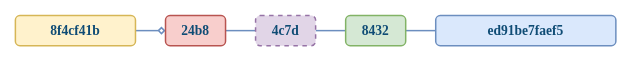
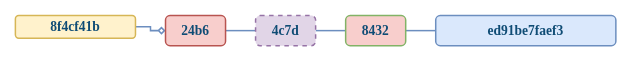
  <mxCell id="0" />
  <mxCell id="1" parent="0" />
  <mxCell id="2" style="edgeStyle=orthogonalEdgeStyle;rounded=0;orthogonalLoop=1;jettySize=auto;html=1;entryX=0;entryY=0.5;entryDx=0;entryDy=0;strokeWidth=2;strokeColor=#6C8EBF;endArrow=diamond;endFill=0;fontColor=#0F4C75;fontFamily=Comic Sans MS;fontStyle=1;" parent="1" source="3" target="5" edge="1"><mxGeometry relative="1" as="geometry" /></mxCell>
- <mxCell id="3" value="8f4cf41b" style="rounded=1;whiteSpace=wrap;html=1;shadow=0;align=center;verticalAlign=middle;fontFamily=Comic Sans MS;fontSize=18;fillColor=#fff2cc;strokeColor=#d6b656;strokeWidth=2;fontStyle=1;container=0;fontColor=#0F4C75;glass=0;" parent="1" vertex="1"><mxGeometry x="20" y="20" width="160" height="40" as="geometry" /></mxCell>
+ <mxCell id="3" value="8f4cf41b" style="rounded=1;whiteSpace=wrap;html=1;shadow=0;align=center;verticalAlign=middle;fontFamily=Comic Sans MS;fontSize=18;fillColor=#fff2cc;strokeColor=#d6b656;strokeWidth=2;fontStyle=1;container=0;fontColor=#0F4C75;glass=0;" parent="1" vertex="1"><mxGeometry x="20" y="20" width="160" height="30" as="geometry" /></mxCell>
  <mxCell id="4" value="" style="edgeStyle=orthogonalEdgeStyle;shape=connector;rounded=0;orthogonalLoop=1;jettySize=auto;html=1;labelBackgroundColor=default;strokeColor=#6C8EBF;strokeWidth=2;align=center;verticalAlign=middle;fontFamily=Comic Sans MS;fontSize=11;fontColor=#0F4C75;endArrow=none;endFill=0;fontStyle=1" parent="1" source="5" target="7" edge="1"><mxGeometry relative="1" as="geometry" /></mxCell>
- <mxCell id="5" value="24b8" style="rounded=1;whiteSpace=wrap;html=1;shadow=0;align=center;verticalAlign=middle;fontFamily=Comic Sans MS;fontSize=18;fillColor=#f8cecc;strokeColor=#b85450;strokeWidth=2;fontStyle=1;container=0;fontColor=#0F4C75;glass=0;" parent="1" vertex="1"><mxGeometry x="220" y="20" width="80" height="40" as="geometry" /></mxCell>
+ <mxCell id="5" value="24b6" style="rounded=1;whiteSpace=wrap;html=1;shadow=0;align=center;verticalAlign=middle;fontFamily=Comic Sans MS;fontSize=18;fillColor=#f8cecc;strokeColor=#b85450;strokeWidth=2;fontStyle=1;container=0;fontColor=#0F4C75;glass=0;" parent="1" vertex="1"><mxGeometry x="220" y="20" width="80" height="40" as="geometry" /></mxCell>
  <mxCell id="6" value="" style="edgeStyle=orthogonalEdgeStyle;shape=connector;rounded=0;orthogonalLoop=1;jettySize=auto;html=1;labelBackgroundColor=default;strokeColor=#6C8EBF;strokeWidth=2;align=center;verticalAlign=middle;fontFamily=Comic Sans MS;fontSize=11;fontColor=#0F4C75;endArrow=none;endFill=0;fontStyle=1" parent="1" source="7" target="9" edge="1"><mxGeometry relative="1" as="geometry" /></mxCell>
  <mxCell id="7" value="4c7d" style="rounded=1;whiteSpace=wrap;html=1;shadow=0;align=center;verticalAlign=middle;fontFamily=Comic Sans MS;fontSize=18;fillColor=#e1d5e7;strokeColor=#9673a6;strokeWidth=2;fontStyle=1;container=0;fontColor=#0F4C75;glass=0;dashed=1;" parent="1" vertex="1"><mxGeometry x="340" y="20" width="80" height="40" as="geometry" /></mxCell>
  <mxCell id="8" value="" style="edgeStyle=orthogonalEdgeStyle;shape=connector;rounded=0;orthogonalLoop=1;jettySize=auto;html=1;labelBackgroundColor=default;strokeColor=#6C8EBF;strokeWidth=2;align=center;verticalAlign=middle;fontFamily=Comic Sans MS;fontSize=11;fontColor=#0F4C75;endArrow=none;endFill=0;fontStyle=1" parent="1" source="9" target="10" edge="1"><mxGeometry relative="1" as="geometry" /></mxCell>
- <mxCell id="9" value="8432" style="rounded=1;whiteSpace=wrap;html=1;shadow=0;align=center;verticalAlign=middle;fontFamily=Comic Sans MS;fontSize=18;fillColor=#d5e8d4;strokeColor=#82b366;strokeWidth=2;fontStyle=1;container=0;fontColor=#0F4C75;glass=0;" parent="1" vertex="1"><mxGeometry x="460" y="20" width="80" height="40" as="geometry" /></mxCell>
- <mxCell id="10" value="ed91be7faef5" style="rounded=1;whiteSpace=wrap;html=1;shadow=0;align=center;verticalAlign=middle;fontFamily=Comic Sans MS;fontSize=18;fillColor=#dae8fc;strokeColor=#6c8ebf;strokeWidth=2;fontStyle=1;container=0;fontColor=#0F4C75;glass=0;" parent="1" vertex="1"><mxGeometry x="580" y="20" width="240" height="40" as="geometry" /></mxCell>
+ <mxCell id="9" value="8432" style="rounded=1;whiteSpace=wrap;html=1;shadow=0;align=center;verticalAlign=middle;fontFamily=Comic Sans MS;fontSize=18;fillColor=#f8cecc;strokeColor=#82b366;strokeWidth=2;fontStyle=1;container=0;fontColor=#0F4C75;glass=0;" parent="1" vertex="1"><mxGeometry x="460" y="20" width="80" height="40" as="geometry" /></mxCell>
+ <mxCell id="10" value="ed91be7faef3" style="rounded=1;whiteSpace=wrap;html=1;shadow=0;align=center;verticalAlign=middle;fontFamily=Comic Sans MS;fontSize=18;fillColor=#dae8fc;strokeColor=#6c8ebf;strokeWidth=2;fontStyle=1;container=0;fontColor=#0F4C75;glass=0;" parent="1" vertex="1"><mxGeometry x="580" y="20" width="240" height="40" as="geometry" /></mxCell>
